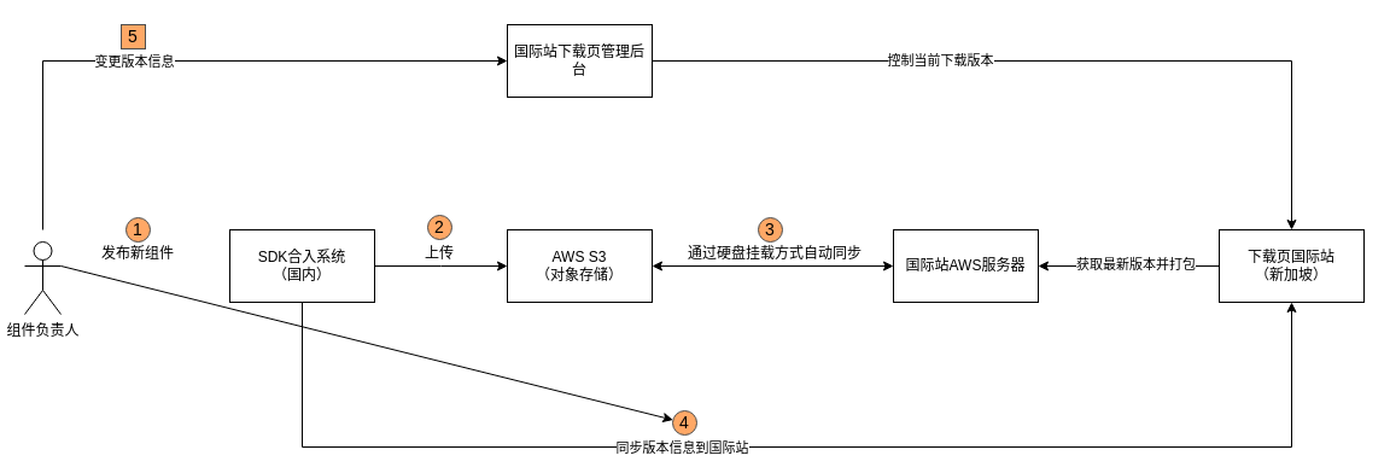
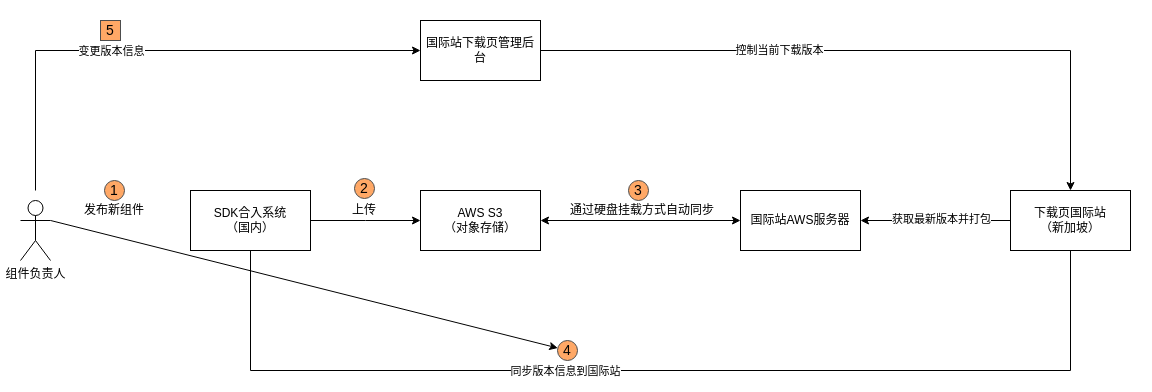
  <mxCell id="0" />
  <mxCell id="1" parent="0" />
  <mxCell id="2" style="edgeStyle=orthogonalEdgeStyle;rounded=0;orthogonalLoop=1;jettySize=auto;html=1;exitX=1;exitY=0.5;exitDx=0;exitDy=0;entryX=0;entryY=0.5;entryDx=0;entryDy=0;" parent="1" source="3" edge="1"><mxGeometry relative="1" as="geometry"><mxPoint x="420" y="220" as="targetPoint" /></mxGeometry></mxCell>
  <mxCell id="3" value="SDK合入系统&lt;br&gt;（国内）" style="rounded=0;whiteSpace=wrap;html=1;" parent="1" vertex="1"><mxGeometry x="190" y="190" width="120" height="60" as="geometry" /></mxCell>
  <mxCell id="4" value="组件负责人" style="shape=umlActor;verticalLabelPosition=bottom;verticalAlign=top;html=1;outlineConnect=0;" parent="1" vertex="1"><mxGeometry x="20" y="200" width="30" height="60" as="geometry" /></mxCell>
  <mxCell id="5" value="" style="endArrow=classic;html=1;exitX=1;exitY=0.333;exitDx=0;exitDy=0;exitPerimeter=0;" parent="1" source="4" target="14" edge="1"><mxGeometry width="50" height="50" relative="1" as="geometry"><mxPoint x="410" y="390" as="sourcePoint" /><mxPoint x="460" y="340" as="targetPoint" /></mxGeometry></mxCell>
  <mxCell id="6" value="发布新组件" style="text;html=1;strokeColor=none;fillColor=none;align=center;verticalAlign=middle;whiteSpace=wrap;rounded=0;" parent="1" vertex="1"><mxGeometry x="80" y="200" width="68" height="20" as="geometry" /></mxCell>
  <mxCell id="7" style="edgeStyle=orthogonalEdgeStyle;rounded=0;orthogonalLoop=1;jettySize=auto;html=1;exitX=0;exitY=0.5;exitDx=0;exitDy=0;" parent="1" source="9" target="18" edge="1"><mxGeometry relative="1" as="geometry" /></mxCell>
  <mxCell id="8" value="获取最新版本并打包" style="edgeLabel;html=1;align=center;verticalAlign=middle;resizable=0;points=[];" parent="7" vertex="1" connectable="0"><mxGeometry x="-0.067" y="-2" relative="1" as="geometry"><mxPoint as="offset" /></mxGeometry></mxCell>
  <mxCell id="9" value="下载页国际站&lt;br&gt;（新加坡）" style="rounded=0;whiteSpace=wrap;html=1;" parent="1" vertex="1"><mxGeometry x="1010" y="190" width="120" height="60" as="geometry" /></mxCell>
- <mxCell id="10" style="edgeStyle=orthogonalEdgeStyle;rounded=0;orthogonalLoop=1;jettySize=auto;html=1;exitX=0.5;exitY=1;exitDx=0;exitDy=0;" parent="1" source="3" target="9" edge="1"><mxGeometry relative="1" as="geometry"><Array as="points"><mxPoint x="250" y="370" /><mxPoint x="1070" y="370" /></Array></mxGeometry></mxCell>
+ <mxCell id="10" style="edgeStyle=orthogonalEdgeStyle;rounded=0;orthogonalLoop=1;jettySize=auto;html=1;exitX=0.5;exitY=1;exitDx=0;exitDy=0;endArrow=none;" parent="1" source="3" target="9" edge="1"><mxGeometry relative="1" as="geometry"><Array as="points"><mxPoint x="250" y="370" /><mxPoint x="1070" y="370" /></Array></mxGeometry></mxCell>
  <mxCell id="11" value="同步版本信息到国际站" style="edgeLabel;html=1;align=center;verticalAlign=middle;resizable=0;points=[];" parent="10" vertex="1" connectable="0"><mxGeometry x="-0.182" relative="1" as="geometry"><mxPoint as="offset" /></mxGeometry></mxCell>
  <mxCell id="12" value="2" style="ellipse;whiteSpace=wrap;html=1;aspect=fixed;rounded=0;labelBackgroundColor=none;sketch=0;fontSize=14;fillColor=#FFA866;strokeColor=#4D4D4D;" parent="1" vertex="1"><mxGeometry x="354" y="178" width="20" height="20" as="geometry" /></mxCell>
  <mxCell id="13" value="3" style="ellipse;whiteSpace=wrap;html=1;aspect=fixed;rounded=0;labelBackgroundColor=none;sketch=0;fontSize=14;fillColor=#FFA866;strokeColor=#4D4D4D;" parent="1" vertex="1"><mxGeometry x="628" y="180" width="20" height="20" as="geometry" /></mxCell>
  <mxCell id="14" value="4" style="ellipse;whiteSpace=wrap;html=1;aspect=fixed;rounded=0;labelBackgroundColor=none;sketch=0;fontSize=14;fillColor=#FFA866;strokeColor=#4D4D4D;" parent="1" vertex="1"><mxGeometry x="557" y="340" width="20" height="20" as="geometry" /></mxCell>
  <mxCell id="15" value="1" style="ellipse;whiteSpace=wrap;html=1;aspect=fixed;rounded=0;labelBackgroundColor=none;sketch=0;fontSize=14;fillColor=#FFA866;strokeColor=#4D4D4D;" parent="1" vertex="1"><mxGeometry x="104" y="180" width="20" height="20" as="geometry" /></mxCell>
  <mxCell id="16" value="AWS S3&lt;br&gt;（对象存储）" style="rounded=0;whiteSpace=wrap;html=1;" parent="1" vertex="1"><mxGeometry x="420" y="190" width="120" height="60" as="geometry" /></mxCell>
  <mxCell id="17" value="" style="endArrow=classic;startArrow=classic;html=1;exitX=1;exitY=0.5;exitDx=0;exitDy=0;entryX=0;entryY=0.5;entryDx=0;entryDy=0;" parent="1" source="16" target="18" edge="1"><mxGeometry width="50" height="50" relative="1" as="geometry"><mxPoint x="550" y="250" as="sourcePoint" /><mxPoint x="670" y="220" as="targetPoint" /></mxGeometry></mxCell>
  <mxCell id="18" value="国际站AWS服务器" style="rounded=0;whiteSpace=wrap;html=1;" parent="1" vertex="1"><mxGeometry x="740" y="190" width="120" height="60" as="geometry" /></mxCell>
  <mxCell id="19" value="通过硬盘挂载方式自动同步" style="text;html=1;strokeColor=none;fillColor=none;align=center;verticalAlign=middle;whiteSpace=wrap;rounded=0;" parent="1" vertex="1"><mxGeometry x="564" y="200" width="156" height="20" as="geometry" /></mxCell>
  <mxCell id="20" style="edgeStyle=orthogonalEdgeStyle;rounded=0;orthogonalLoop=1;jettySize=auto;html=1;exitX=1;exitY=0.5;exitDx=0;exitDy=0;entryX=0.5;entryY=0;entryDx=0;entryDy=0;" parent="1" source="22" target="9" edge="1"><mxGeometry relative="1" as="geometry" /></mxCell>
  <mxCell id="21" value="控制当前下载版本" style="edgeLabel;html=1;align=center;verticalAlign=middle;resizable=0;points=[];" parent="20" vertex="1" connectable="0"><mxGeometry x="-0.29" y="-4" relative="1" as="geometry"><mxPoint y="-5" as="offset" /></mxGeometry></mxCell>
  <mxCell id="22" value="国际站下载页管理后台" style="rounded=0;whiteSpace=wrap;html=1;" parent="1" vertex="1"><mxGeometry x="420" y="20" width="120" height="60" as="geometry" /></mxCell>
  <mxCell id="23" style="edgeStyle=orthogonalEdgeStyle;rounded=0;orthogonalLoop=1;jettySize=auto;html=1;entryX=0;entryY=0.5;entryDx=0;entryDy=0;" parent="1" target="22" edge="1"><mxGeometry relative="1" as="geometry"><Array as="points"><mxPoint x="35" y="50" /></Array><mxPoint x="35" y="190" as="sourcePoint" /><mxPoint x="35" y="490" as="targetPoint" /></mxGeometry></mxCell>
  <mxCell id="24" value="变更版本信息" style="edgeLabel;html=1;align=center;verticalAlign=middle;resizable=0;points=[];" parent="23" vertex="1" connectable="0"><mxGeometry x="-0.182" relative="1" as="geometry"><mxPoint as="offset" /></mxGeometry></mxCell>
  <mxCell id="25" value="5" style="whiteSpace=wrap;html=1;aspect=fixed;labelBackgroundColor=none;sketch=0;fontSize=14;fillColor=#FFA866;strokeColor=#4D4D4D;rounded=0;" parent="1" vertex="1"><mxGeometry x="100" y="20" width="20" height="20" as="geometry" /></mxCell>
  <mxCell id="26" value="上传" style="text;html=1;strokeColor=none;fillColor=none;align=center;verticalAlign=middle;whiteSpace=wrap;rounded=0;" vertex="1" parent="1"><mxGeometry x="286" y="200" width="156" height="20" as="geometry" /></mxCell>
